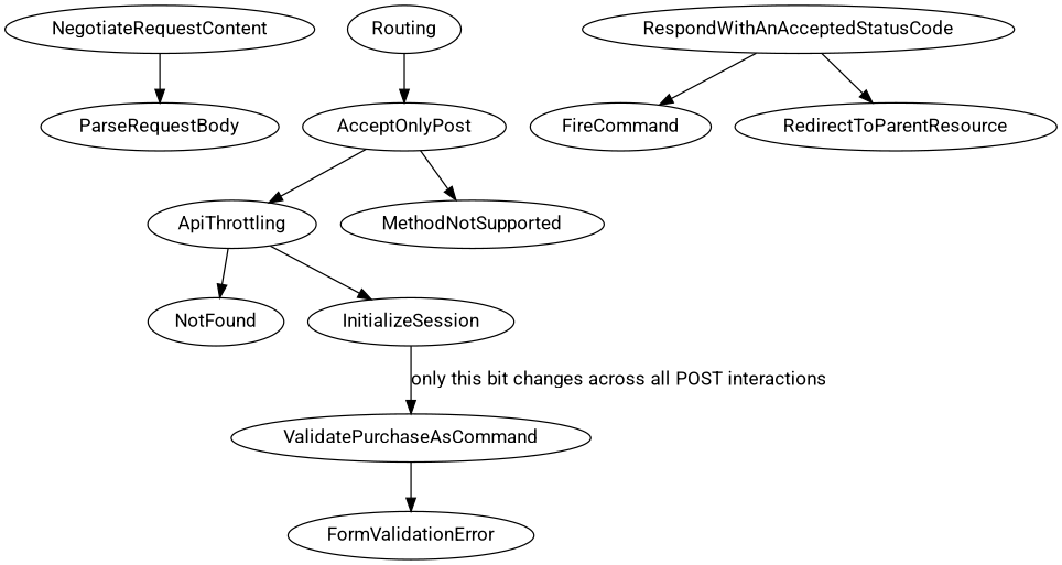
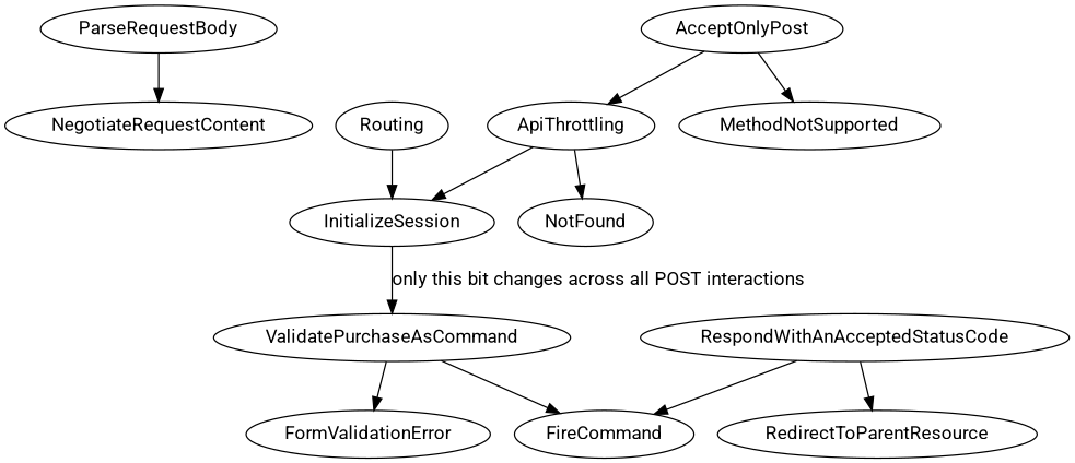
  digraph {
    fontname=Roboto
    node [fontname=Roboto]
    edge [fontname=Roboto]
    NegotiateRequestContent
    ParseRequestBody
    Routing
    AcceptOnlyPost
    ApiThrottling
    MethodNotSupported
    NotFound
    InitializeSession
    ValidatePurchaseAsCommand
    FormValidationError
    FireCommand
    RespondWithAnAcceptedStatusCode
    RedirectToParentResource
-   NegotiateRequestContent -> ParseRequestBody
-   Routing -> AcceptOnlyPost
+   ParseRequestBody -> NegotiateRequestContent
+   Routing -> InitializeSession
    AcceptOnlyPost -> ApiThrottling
    AcceptOnlyPost -> MethodNotSupported
    ApiThrottling -> NotFound
    ApiThrottling -> InitializeSession
    InitializeSession -> ValidatePurchaseAsCommand [label="only this bit changes across all POST interactions"]
    ValidatePurchaseAsCommand -> FormValidationError
+   ValidatePurchaseAsCommand -> FireCommand
    RespondWithAnAcceptedStatusCode -> FireCommand
    RespondWithAnAcceptedStatusCode -> RedirectToParentResource
  }
